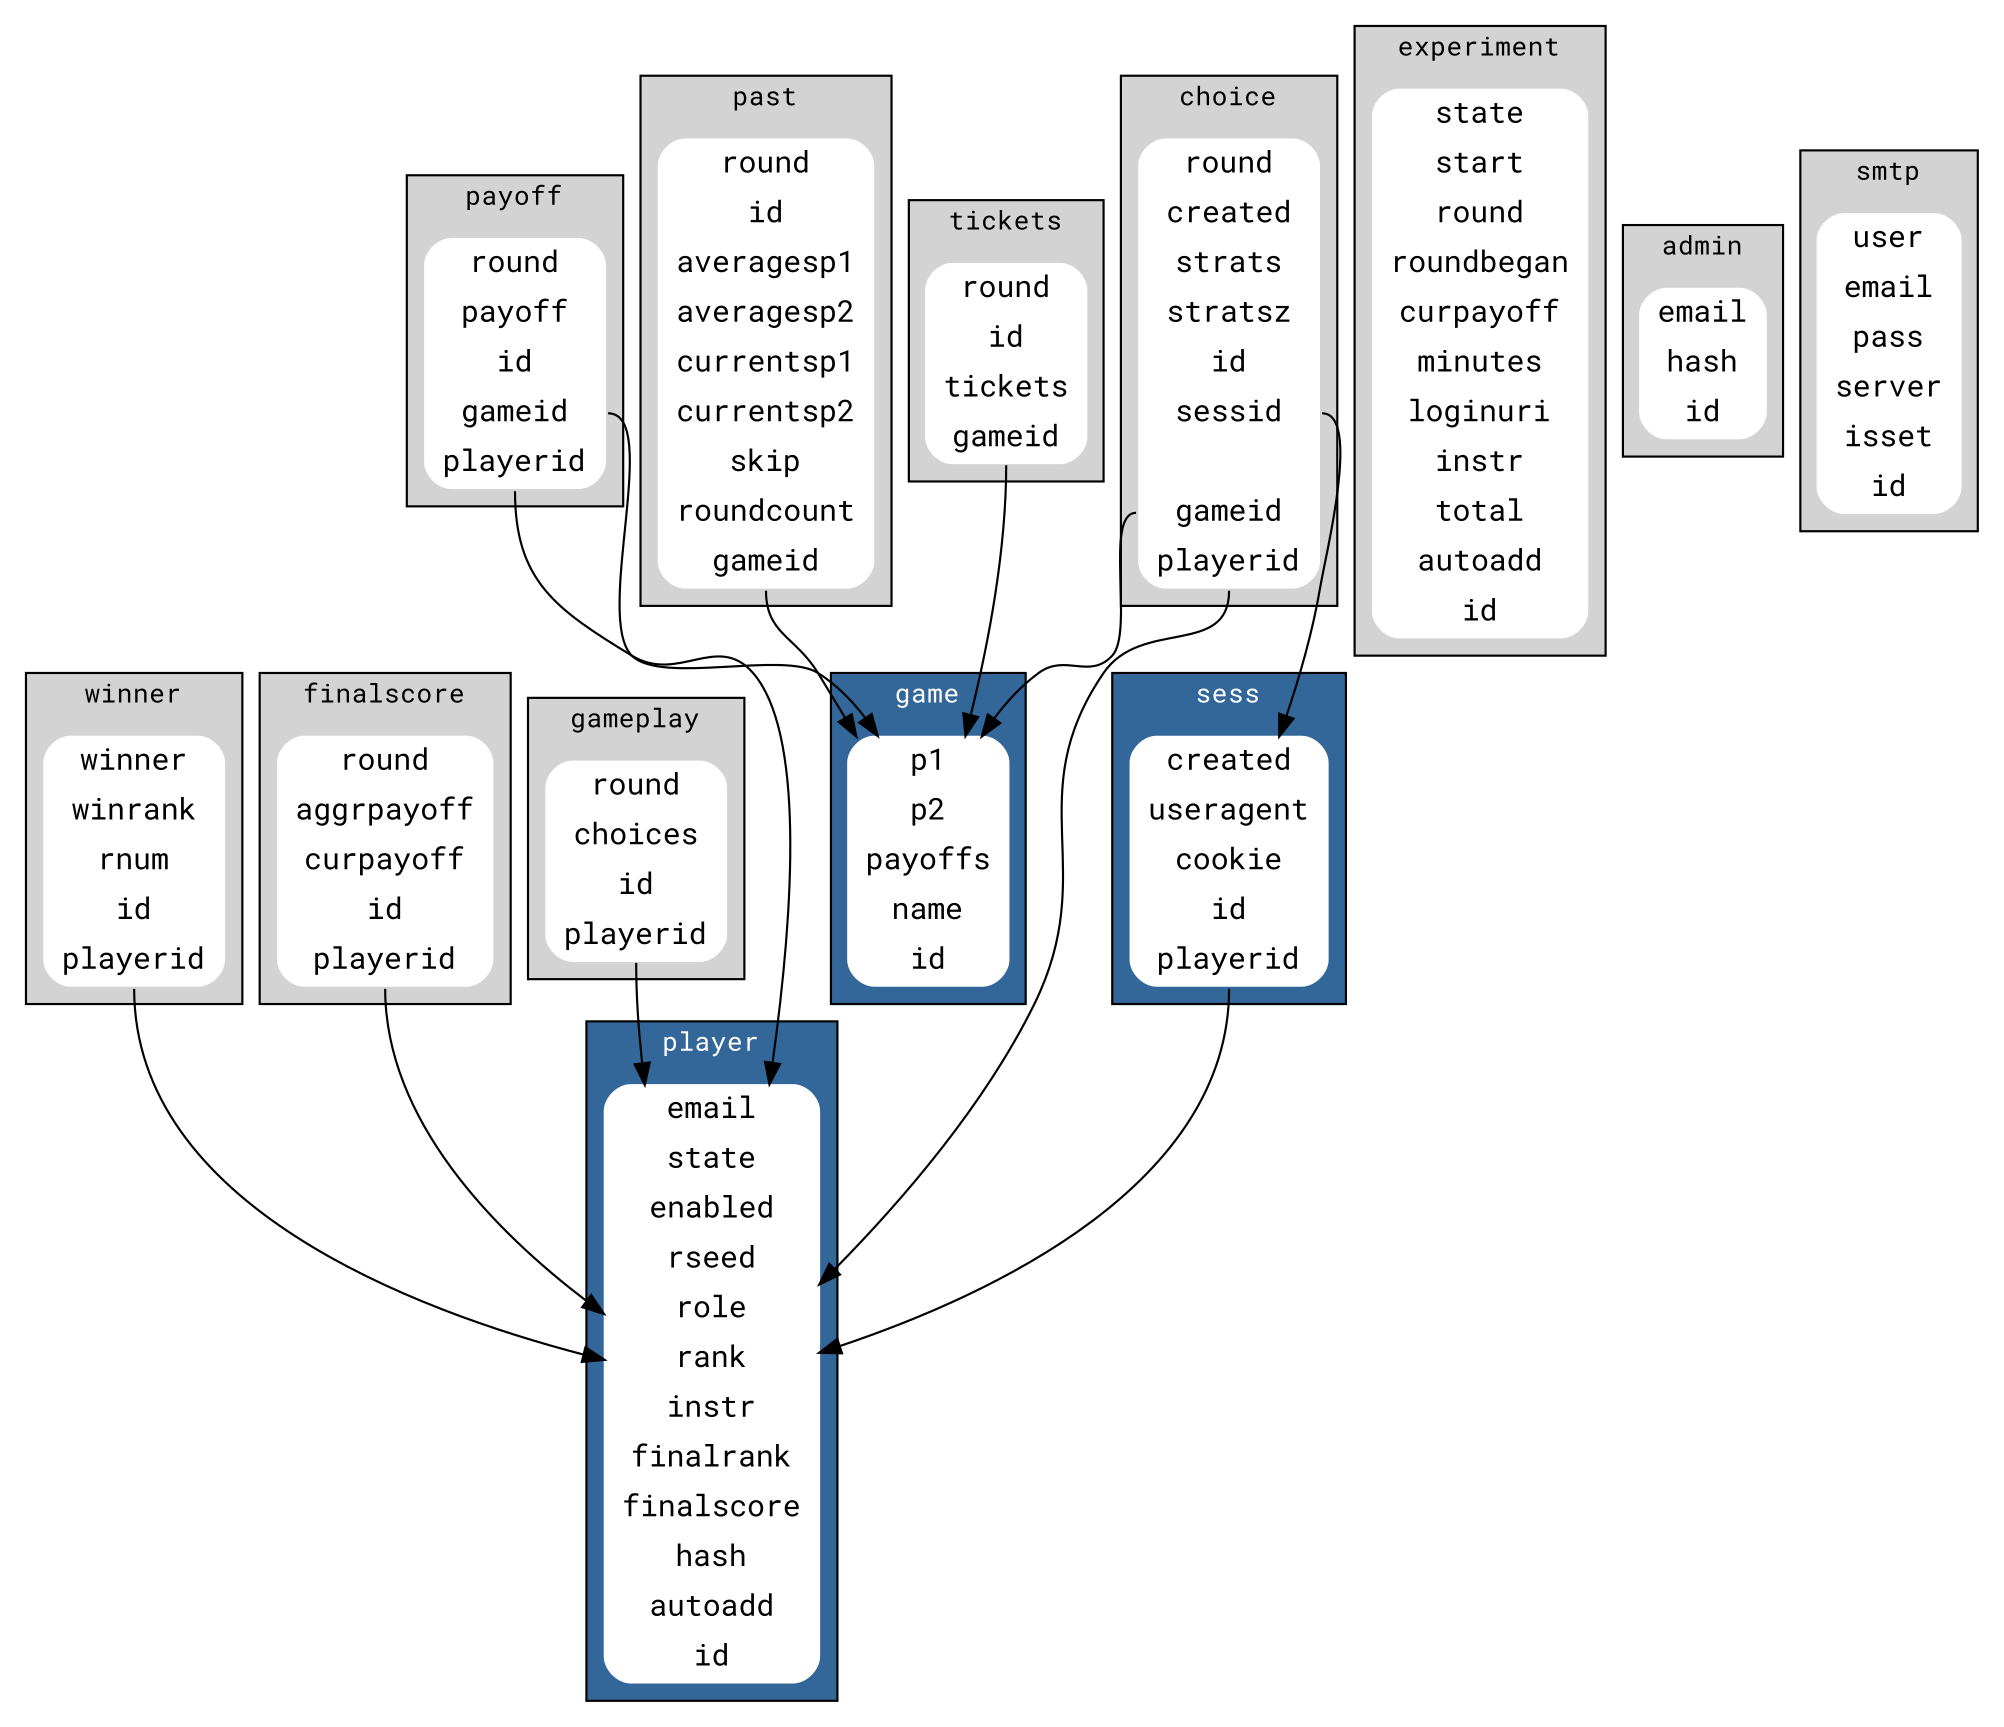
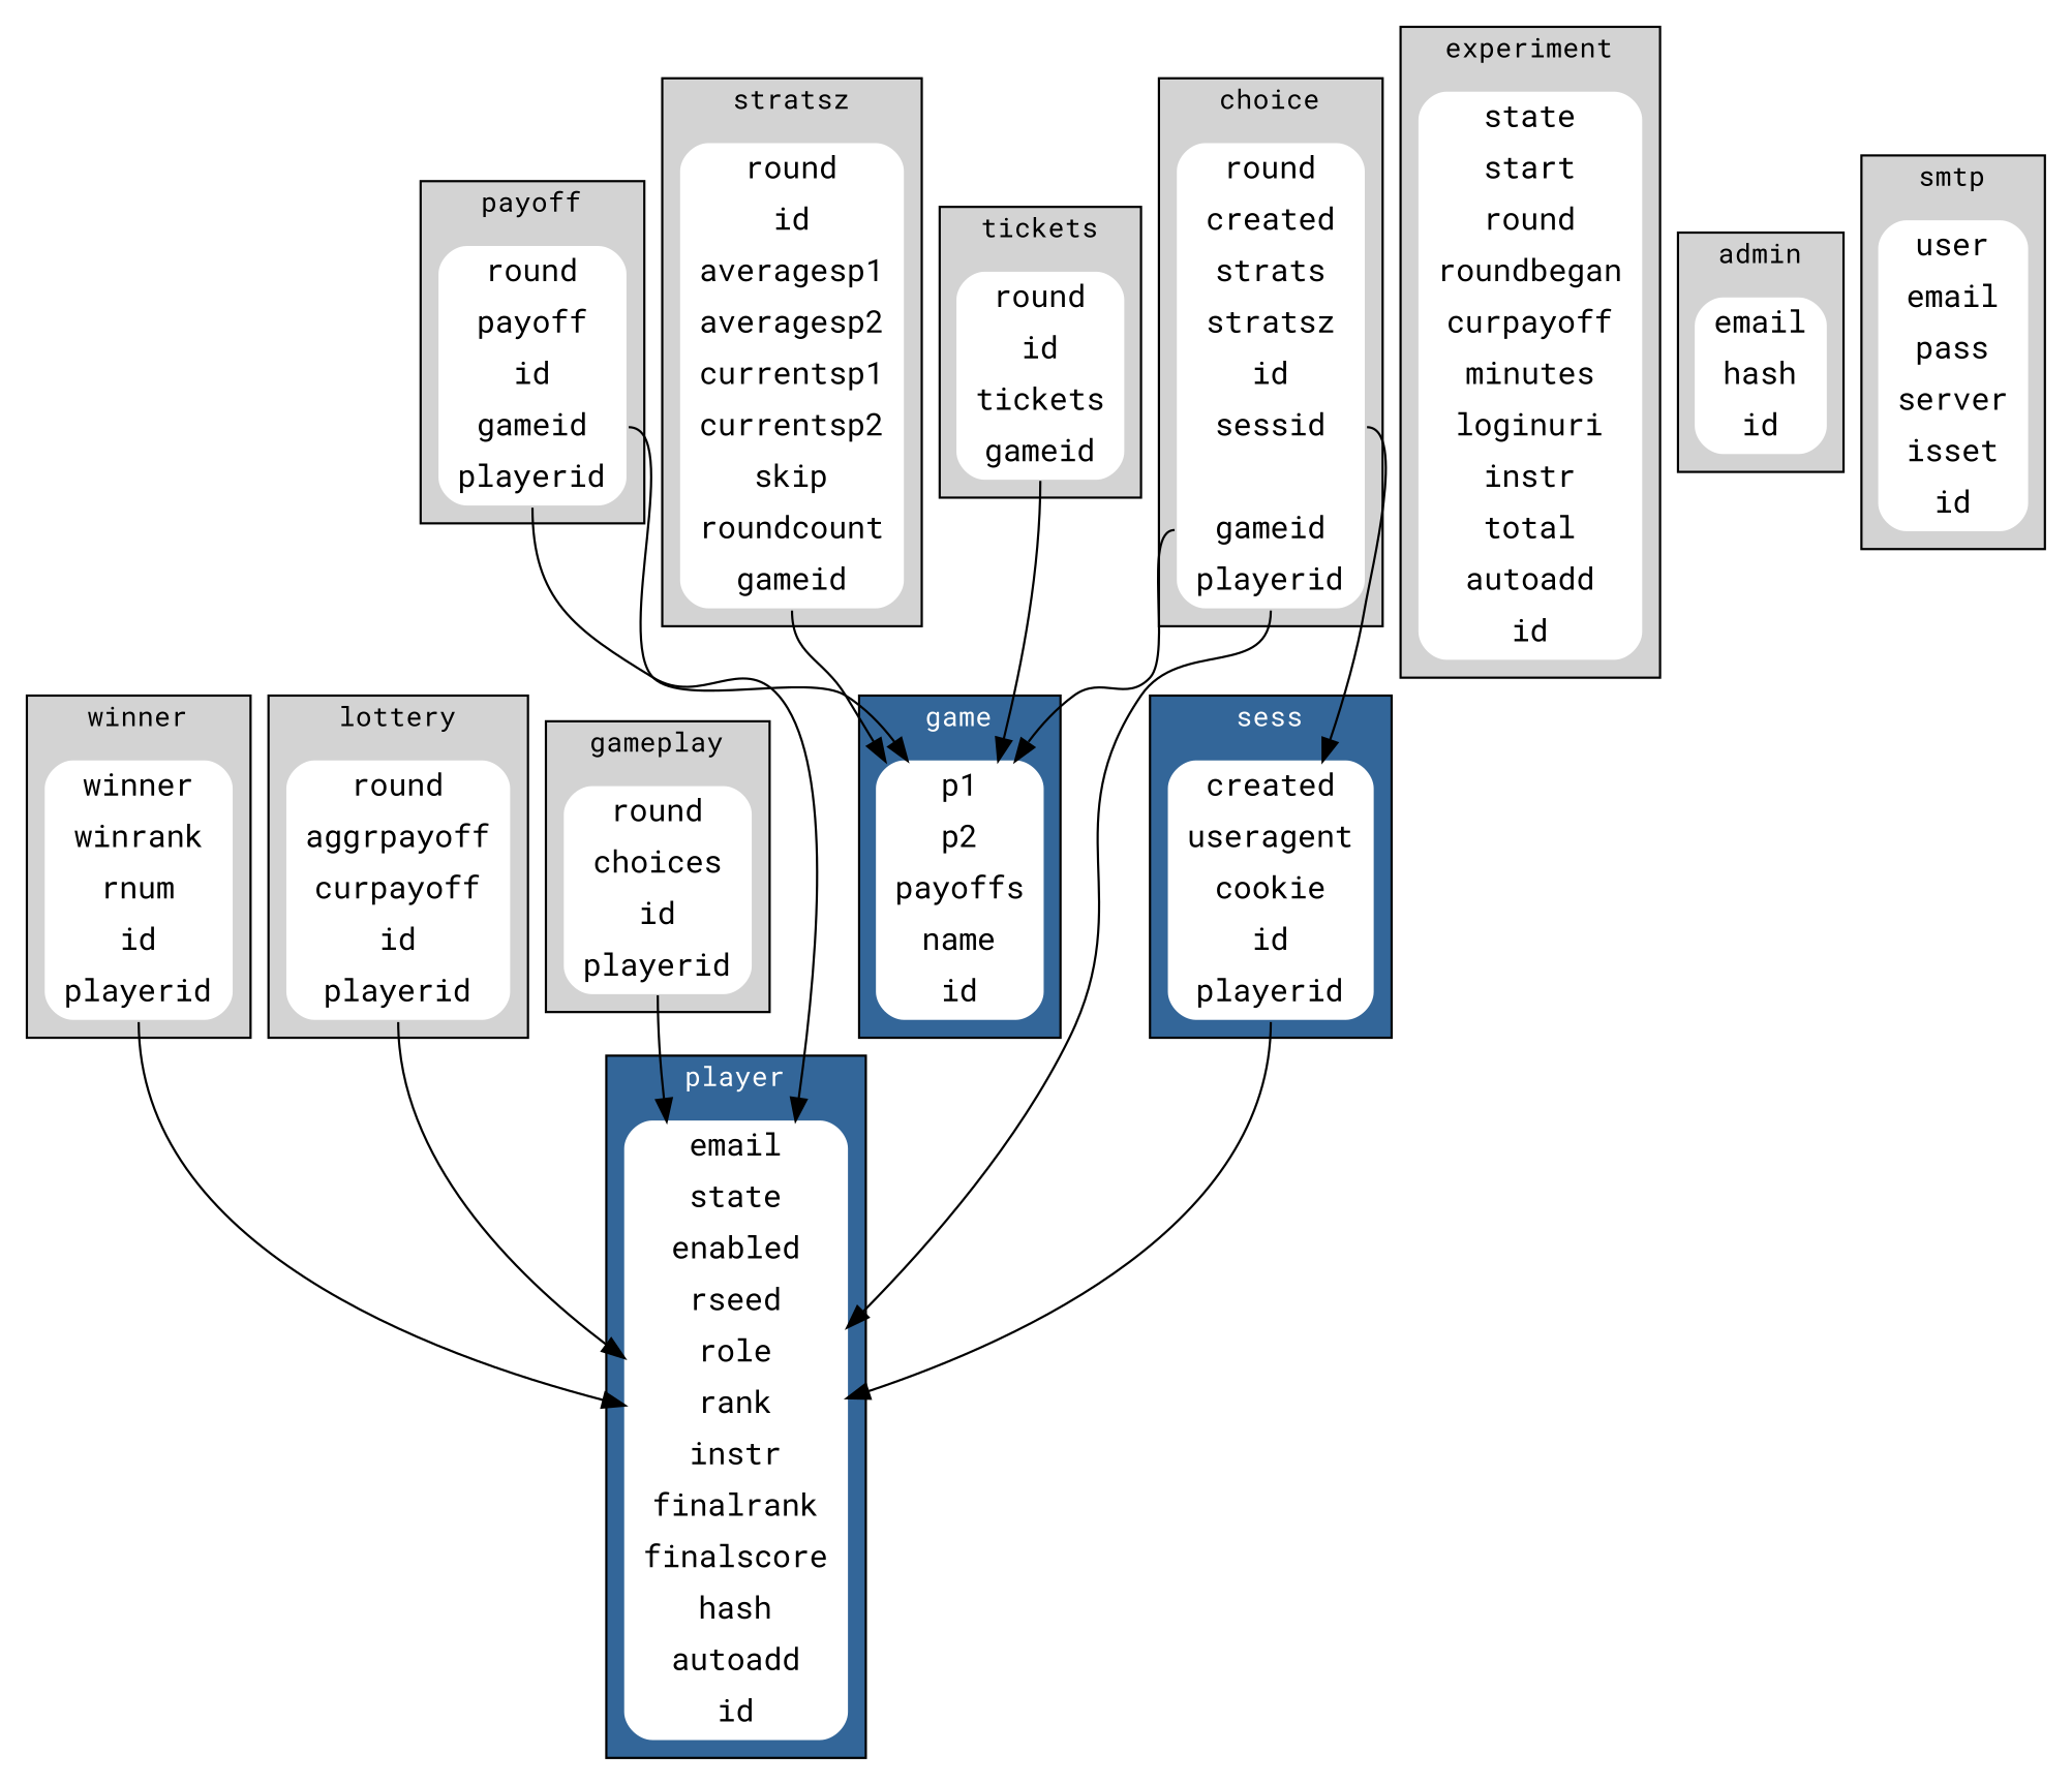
  digraph {
    compound=true
    fontname="Roboto Mono"
    fontsize=12
    node [color=white fontname="Roboto Mono" shape=record style="filled,rounded"]
    edge [fontname="Roboto Mono" tailport="s:f0"]
    n1 [label="{email | state | enabled | rseed | role | rank | instr | finalrank | finalscore | hash | autoadd | id}"]
    n2 [label="{winner | winrank | rnum | id | <f0> playerid}"]
    n3 [label="{round | aggrpayoff | curpayoff | id | <f0> playerid}"]
    n4 [label="{round | choices | id | <f0>playerid}"]
    n5 [label="{round | payoff | id | <f1> gameid | <f0>playerid}"]
    n6 [label="{round | created | strats | stratsz | id | <f2> sessid | | <f1> gameid | <f0> playerid}"]
    n7 [label="{p1 | p2 | payoffs | name | id}"]
    n8 [label="{state | start | round | roundbegan | curpayoff | minutes | loginuri | instr | total | autoadd | id}"]
    n9 [label="{created | useragent | cookie | id | <f0> playerid}"]
    n10 [label="{email | hash | id}"]
    n11 [label="{round | id | averagesp1 | averagesp2 | currentsp1 | currentsp2 | skip | roundcount | <f1> gameid}"]
    n12 [label="{round | id | tickets | <f1> gameid}"]
    n13 [label="{user | email | pass | server | isset | id}"]
    subgraph cluster_1 {
      bgcolor="#336699"
      fontcolor=white
      label=player
      n1
    }
    subgraph cluster_2 {
      bgcolor=lightgray
      label=winner
      n2
    }
    subgraph cluster_3 {
      bgcolor=lightgray
-     label=finalscore
+     label=lottery
      n3
    }
    subgraph cluster_4 {
      bgcolor=lightgray
      label=gameplay
      n4
    }
    subgraph cluster_5 {
      bgcolor=lightgray
      label=payoff
      n5
    }
    subgraph cluster_6 {
      bgcolor=lightgray
      label=choice
      n6
    }
    subgraph cluster_7 {
      bgcolor="#336699"
      fontcolor=white
      label=game
      n7
    }
    subgraph cluster_8 {
      bgcolor=lightgray
      label=experiment
      n8
    }
    subgraph cluster_9 {
      bgcolor="#336699"
      fontcolor=white
      label=sess
      n9
    }
    subgraph cluster_10 {
      bgcolor=lightgray
      label=admin
      n10
    }
    subgraph cluster_11 {
      bgcolor=lightgray
-     label=past
+     label=stratsz
      n11
    }
    subgraph cluster_12 {
      bgcolor=lightgray
      label=tickets
      n12
    }
    subgraph cluster_13 {
      bgcolor=lightgray
      label=smtp
      n13
    }
    n2 -> n1
    n3 -> n1
    n4 -> n1
    n5 -> n1
    n5 -> n7 [tailport=f1]
    n6 -> n1
    n6 -> n7 [tailport=f1]
    n6 -> n9 [tailport=f2]
    n9 -> n1
    n11 -> n7 [tailport="s:f1"]
    n12 -> n7 [tailport="s:f1"]
  }
